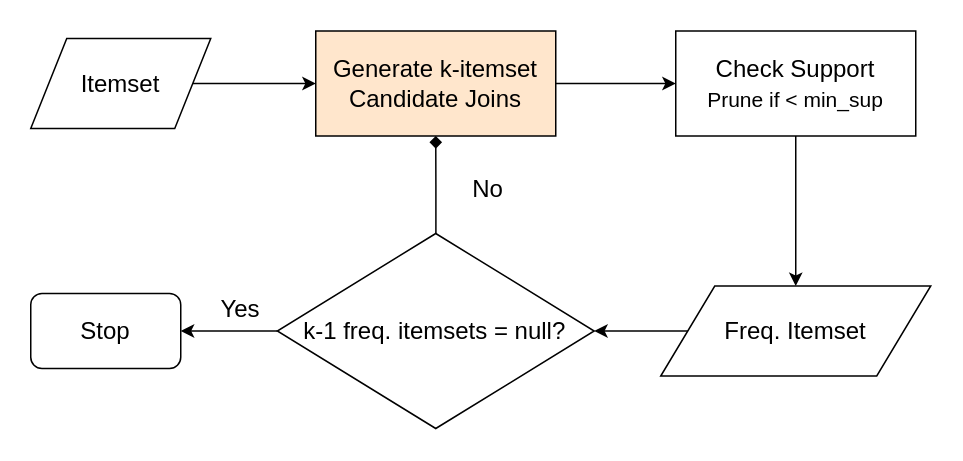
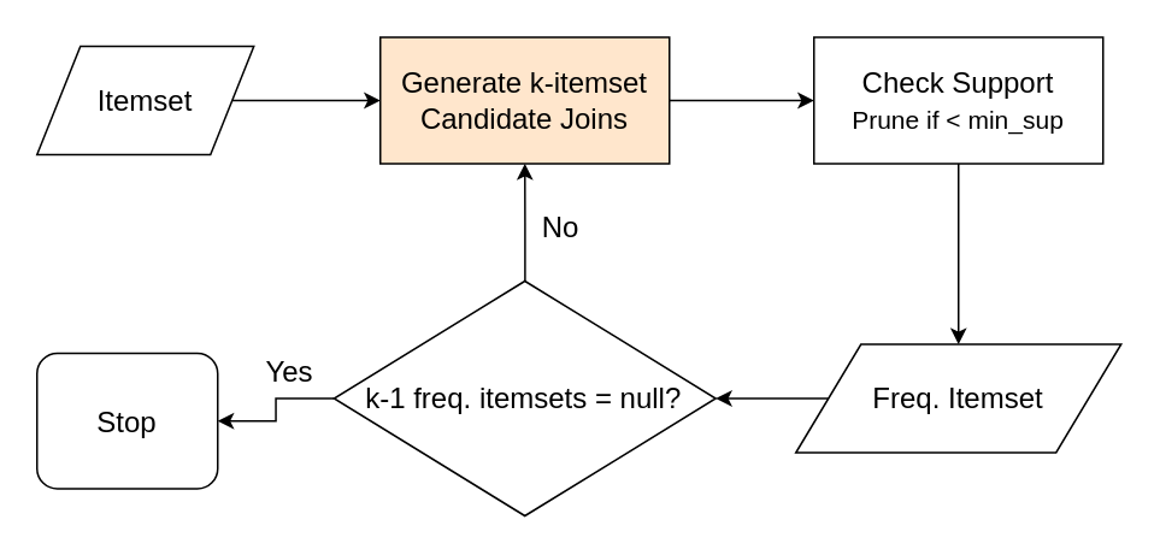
  <mxCell id="0" />
  <mxCell id="1" parent="0" />
  <mxCell id="2" value="" style="edgeStyle=orthogonalEdgeStyle;rounded=0;orthogonalLoop=1;jettySize=auto;html=1;" edge="1" parent="1"><mxGeometry relative="1" as="geometry"><mxPoint x="220" y="105" as="sourcePoint" /></mxGeometry></mxCell>
  <mxCell id="3" value="" style="edgeStyle=orthogonalEdgeStyle;rounded=0;orthogonalLoop=1;jettySize=auto;html=1;fontSize=16;" edge="1" parent="1" source="4" target="6"><mxGeometry relative="1" as="geometry"><mxPoint x="240" y="165" as="targetPoint" /></mxGeometry></mxCell>
  <mxCell id="4" value="Itemset" style="shape=parallelogram;perimeter=parallelogramPerimeter;whiteSpace=wrap;html=1;fontSize=16;align=center;" vertex="1" parent="1"><mxGeometry x="20" y="25" width="120" height="60" as="geometry" /></mxCell>
  <mxCell id="5" value="" style="edgeStyle=orthogonalEdgeStyle;rounded=0;orthogonalLoop=1;jettySize=auto;html=1;fontSize=16;" edge="1" parent="1" source="6" target="8"><mxGeometry relative="1" as="geometry" /></mxCell>
  <mxCell id="6" value="Generate k-itemset&lt;br&gt;Candidate Joins" style="rounded=0;whiteSpace=wrap;html=1;fontSize=16;align=center;fillColor=#ffe6cc;" vertex="1" parent="1"><mxGeometry x="210" y="20" width="160" height="70" as="geometry" /></mxCell>
  <mxCell id="7" value="" style="edgeStyle=orthogonalEdgeStyle;rounded=0;orthogonalLoop=1;jettySize=auto;html=1;fontSize=16;" edge="1" parent="1" source="8" target="10"><mxGeometry relative="1" as="geometry" /></mxCell>
  <mxCell id="8" value="Check Support&lt;br&gt;&lt;font style=&quot;font-size: 14px&quot;&gt;Prune if &amp;lt; min_sup&lt;/font&gt;" style="rounded=0;whiteSpace=wrap;html=1;fontSize=16;align=center;" vertex="1" parent="1"><mxGeometry x="450" y="20" width="160" height="70" as="geometry" /></mxCell>
  <mxCell id="9" value="" style="edgeStyle=orthogonalEdgeStyle;rounded=0;orthogonalLoop=1;jettySize=auto;html=1;fontSize=16;" edge="1" parent="1" source="10" target="13"><mxGeometry relative="1" as="geometry" /></mxCell>
  <mxCell id="10" value="Freq. Itemset" style="shape=parallelogram;perimeter=parallelogramPerimeter;whiteSpace=wrap;html=1;fontSize=16;align=center;" vertex="1" parent="1"><mxGeometry x="440" y="190" width="180" height="60" as="geometry" /></mxCell>
  <mxCell id="11" value="" style="edgeStyle=orthogonalEdgeStyle;rounded=0;orthogonalLoop=1;jettySize=auto;html=1;fontSize=16;" edge="1" parent="1" source="13" target="14"><mxGeometry relative="1" as="geometry" /></mxCell>
- <mxCell id="12" value="" style="edgeStyle=orthogonalEdgeStyle;rounded=0;orthogonalLoop=1;jettySize=auto;html=1;fontSize=16;endArrow=diamond;" edge="1" parent="1" source="13" target="6"><mxGeometry relative="1" as="geometry" /></mxCell>
+ <mxCell id="12" value="" style="edgeStyle=orthogonalEdgeStyle;rounded=0;orthogonalLoop=1;jettySize=auto;html=1;fontSize=16;" edge="1" parent="1" source="13" target="6"><mxGeometry relative="1" as="geometry" /></mxCell>
  <mxCell id="13" value="k-1 freq. itemsets = null?" style="rhombus;whiteSpace=wrap;html=1;fontSize=16;align=center;" vertex="1" parent="1"><mxGeometry x="184.38" y="155" width="211.25" height="130" as="geometry" /></mxCell>
- <mxCell id="14" value="Stop" style="rounded=1;whiteSpace=wrap;html=1;fontSize=16;align=center;" vertex="1" parent="1"><mxGeometry x="20" y="195" width="100" height="50" as="geometry" /></mxCell>
- <mxCell id="15" value="No" style="text;html=1;strokeColor=none;fillColor=none;align=center;verticalAlign=middle;whiteSpace=wrap;rounded=0;fontSize=16;" vertex="1" parent="1"><mxGeometry x="305" y="115" width="40" height="20" as="geometry" /></mxCell>
+ <mxCell id="14" value="Stop" style="rounded=1;whiteSpace=wrap;html=1;fontSize=16;align=center;" vertex="1" parent="1"><mxGeometry x="20" y="195" width="100" height="75" as="geometry" /></mxCell>
+ <mxCell id="15" value="No" style="text;html=1;strokeColor=none;fillColor=none;align=center;verticalAlign=middle;whiteSpace=wrap;rounded=0;fontSize=16;" vertex="1" parent="1"><mxGeometry x="290" y="115" width="40" height="20" as="geometry" /></mxCell>
  <mxCell id="16" value="Yes" style="text;html=1;strokeColor=none;fillColor=none;align=center;verticalAlign=middle;whiteSpace=wrap;rounded=0;fontSize=16;" vertex="1" parent="1"><mxGeometry x="140" y="195" width="40" height="20" as="geometry" /></mxCell>
